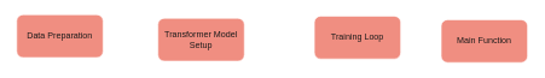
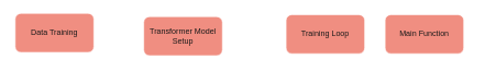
  <mxCell id="0" />
  <mxCell id="1" parent="0" />
  <mxCell id="2" value="" style="group" vertex="1" connectable="0" parent="1"><mxGeometry x="20" y="20" width="709" height="67" as="geometry" /></mxCell>
- <mxCell id="3" value="Data Preparation" style="rounded=1;whiteSpace=wrap;html=1;labelBackgroundColor=none;fillColor=#F08E81;strokeColor=#FFFFFF;fontColor=#1A1A1A;" vertex="1" parent="2"><mxGeometry width="120" height="60" as="geometry" /></mxCell>
+ <mxCell id="3" value="Data Training" style="rounded=1;whiteSpace=wrap;html=1;labelBackgroundColor=none;fillColor=#F08E81;strokeColor=#FFFFFF;fontColor=#1A1A1A;" vertex="1" parent="2"><mxGeometry width="120" height="60" as="geometry" /></mxCell>
  <mxCell id="4" value="Training Loop" style="rounded=1;whiteSpace=wrap;html=1;labelBackgroundColor=none;fillColor=#F08E81;strokeColor=#FFFFFF;fontColor=#1A1A1A;" vertex="1" parent="2"><mxGeometry x="413" y="2" width="120" height="60" as="geometry" /></mxCell>
  <mxCell id="5" value="Transformer Model Setup" style="rounded=1;whiteSpace=wrap;html=1;labelBackgroundColor=none;fillColor=#F08E81;strokeColor=#FFFFFF;fontColor=#1A1A1A;" vertex="1" parent="2"><mxGeometry x="196" y="5" width="120" height="60" as="geometry" /></mxCell>
- <mxCell id="6" value="Main Function" style="rounded=1;whiteSpace=wrap;html=1;labelBackgroundColor=none;fillColor=#F08E81;strokeColor=#FFFFFF;fontColor=#1A1A1A;" vertex="1" parent="2"><mxGeometry x="589" y="7" width="120" height="60" as="geometry" /></mxCell>
+ <mxCell id="6" value="Main Function" style="rounded=1;whiteSpace=wrap;html=1;labelBackgroundColor=none;fillColor=#F08E81;strokeColor=#FFFFFF;fontColor=#1A1A1A;" vertex="1" parent="2"><mxGeometry x="564" y="2" width="120" height="60" as="geometry" /></mxCell>
